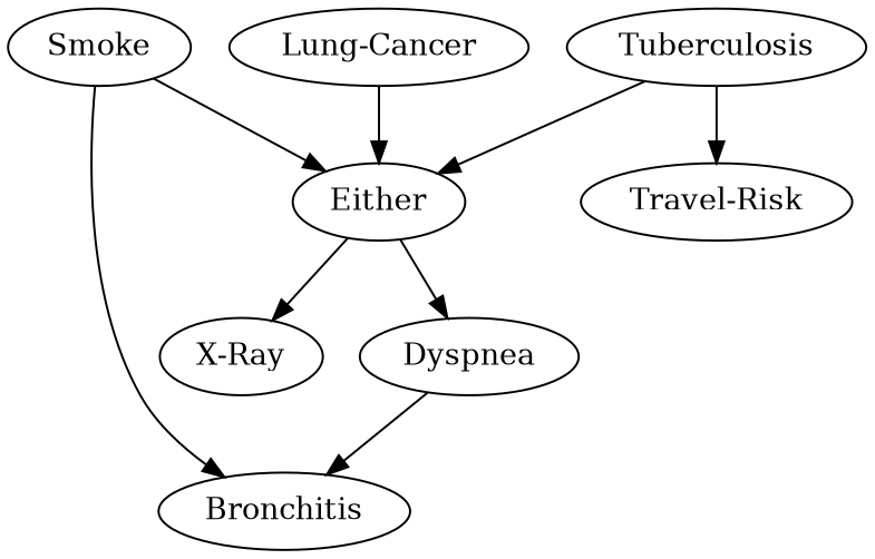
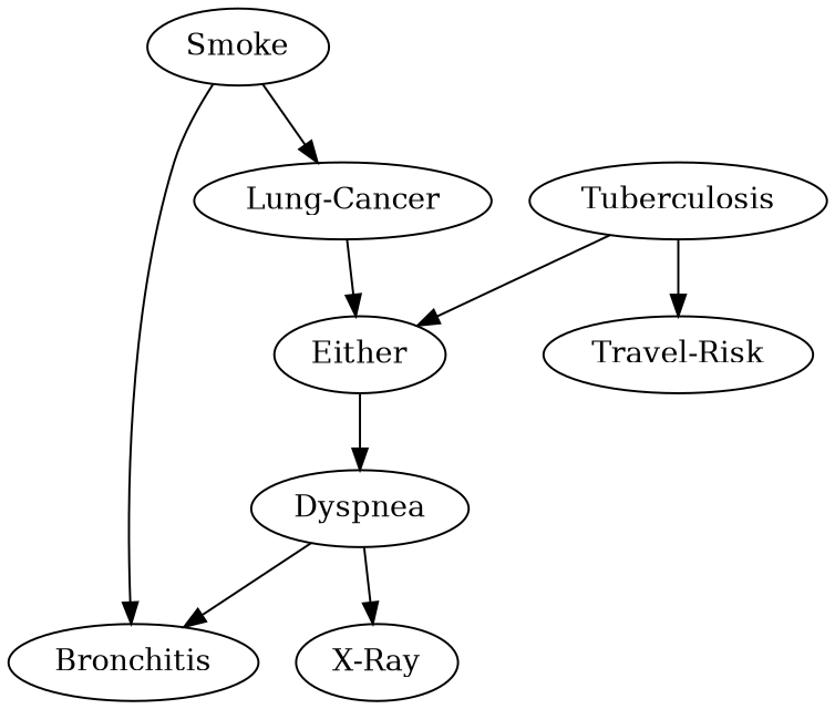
  strict digraph {
    "Lung-Cancer"
    Either
    Dyspnea
    "X-Ray"
    Tuberculosis
    "Travel-Risk"
    Bronchitis
    Smoke
    "Lung-Cancer" -> Either
    Either -> Dyspnea
-   Either -> "X-Ray"
+   Dyspnea -> "X-Ray"
    Dyspnea -> Bronchitis
    Tuberculosis -> Either
    Tuberculosis -> "Travel-Risk"
-   Smoke -> Either
+   Smoke -> "Lung-Cancer"
    Smoke -> Bronchitis
  }
